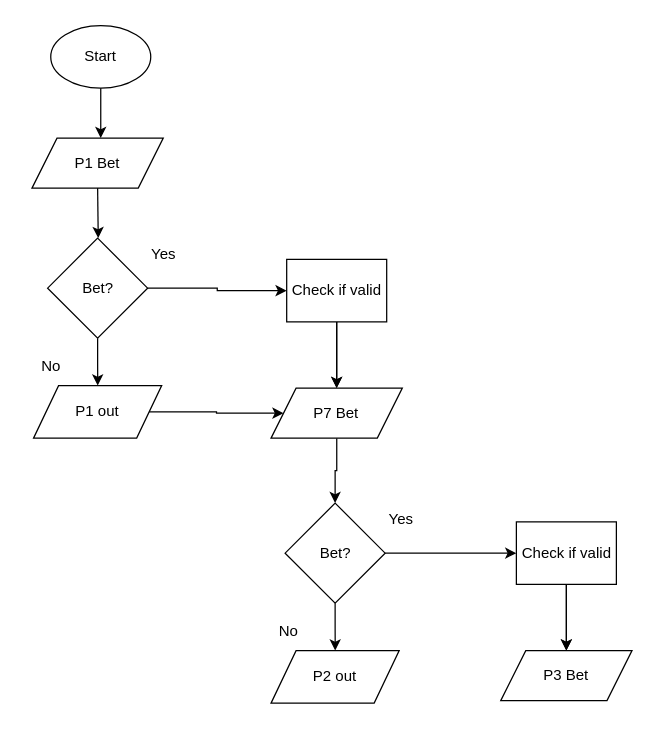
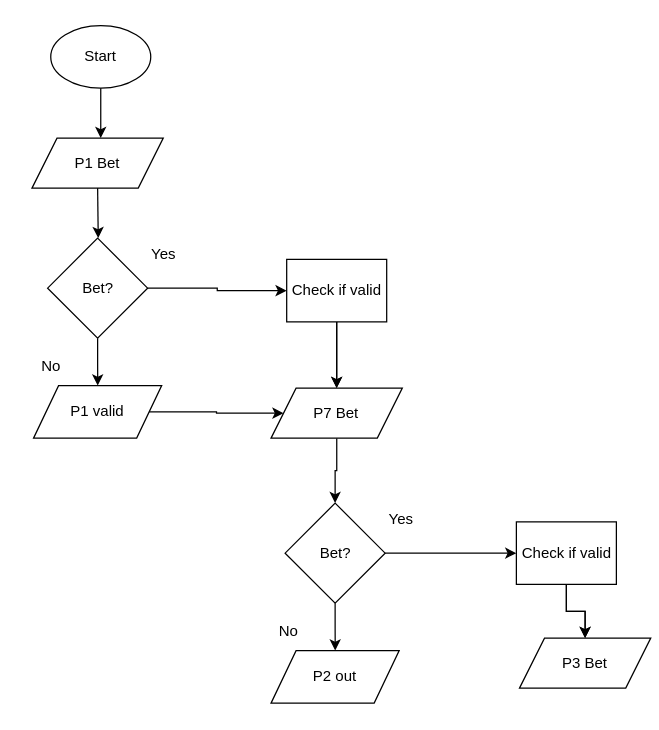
  <mxCell id="0" />
  <mxCell id="1" parent="0" />
  <mxCell id="2" value="Start" style="ellipse;whiteSpace=wrap;html=1;" vertex="1" parent="1"><mxGeometry x="40" y="20" width="80" height="50" as="geometry" /></mxCell>
  <mxCell id="3" value="" style="endArrow=classic;html=1;rounded=0;exitX=0.5;exitY=1;exitDx=0;exitDy=0;" edge="1" parent="1" source="2"><mxGeometry width="50" height="50" relative="1" as="geometry"><mxPoint x="60" y="120" as="sourcePoint" /><mxPoint x="80" y="110" as="targetPoint" /></mxGeometry></mxCell>
  <mxCell id="4" value="P1 Bet" style="shape=parallelogram;perimeter=parallelogramPerimeter;whiteSpace=wrap;html=1;fixedSize=1;" vertex="1" parent="1"><mxGeometry x="25" y="110" width="105" height="40" as="geometry" /></mxCell>
  <mxCell id="5" value="" style="edgeStyle=orthogonalEdgeStyle;rounded=0;orthogonalLoop=1;jettySize=auto;html=1;" edge="1" parent="1" source="7" target="10"><mxGeometry relative="1" as="geometry" /></mxCell>
  <mxCell id="6" style="edgeStyle=orthogonalEdgeStyle;rounded=0;orthogonalLoop=1;jettySize=auto;html=1;entryX=0;entryY=0.5;entryDx=0;entryDy=0;" edge="1" parent="1" source="7" target="17"><mxGeometry relative="1" as="geometry" /></mxCell>
  <mxCell id="7" value="Bet?" style="rhombus;whiteSpace=wrap;html=1;" vertex="1" parent="1"><mxGeometry x="37.5" y="190" width="80" height="80" as="geometry" /></mxCell>
  <mxCell id="8" value="" style="endArrow=classic;html=1;rounded=0;exitX=0.5;exitY=1;exitDx=0;exitDy=0;" edge="1" parent="1" source="4"><mxGeometry width="50" height="50" relative="1" as="geometry"><mxPoint x="150" y="140" as="sourcePoint" /><mxPoint x="78" y="190" as="targetPoint" /></mxGeometry></mxCell>
  <mxCell id="9" style="edgeStyle=orthogonalEdgeStyle;rounded=0;orthogonalLoop=1;jettySize=auto;html=1;" edge="1" parent="1" source="10" target="14"><mxGeometry relative="1" as="geometry" /></mxCell>
- <mxCell id="10" value="P1 out" style="shape=parallelogram;perimeter=parallelogramPerimeter;whiteSpace=wrap;html=1;fixedSize=1;" vertex="1" parent="1"><mxGeometry x="26.25" y="308" width="102.5" height="42" as="geometry" /></mxCell>
+ <mxCell id="10" value="P1 valid" style="shape=parallelogram;perimeter=parallelogramPerimeter;whiteSpace=wrap;html=1;fixedSize=1;" vertex="1" parent="1"><mxGeometry x="26.25" y="308" width="102.5" height="42" as="geometry" /></mxCell>
  <mxCell id="11" value="Yes" style="text;html=1;align=center;verticalAlign=middle;resizable=0;points=[];autosize=1;strokeColor=none;fillColor=none;" vertex="1" parent="1"><mxGeometry x="110" y="188" width="40" height="30" as="geometry" /></mxCell>
  <mxCell id="12" value="No" style="text;html=1;align=center;verticalAlign=middle;resizable=0;points=[];autosize=1;strokeColor=none;fillColor=none;" vertex="1" parent="1"><mxGeometry x="20" y="278" width="40" height="30" as="geometry" /></mxCell>
  <mxCell id="13" style="edgeStyle=orthogonalEdgeStyle;rounded=0;orthogonalLoop=1;jettySize=auto;html=1;entryX=0.5;entryY=0;entryDx=0;entryDy=0;" edge="1" parent="1" source="14" target="20"><mxGeometry relative="1" as="geometry" /></mxCell>
  <mxCell id="14" value="P7 Bet" style="shape=parallelogram;perimeter=parallelogramPerimeter;whiteSpace=wrap;html=1;fixedSize=1;" vertex="1" parent="1"><mxGeometry x="216.25" y="310" width="105" height="40" as="geometry" /></mxCell>
  <mxCell id="15" style="edgeStyle=orthogonalEdgeStyle;rounded=0;orthogonalLoop=1;jettySize=auto;html=1;entryX=0.5;entryY=0;entryDx=0;entryDy=0;" edge="1" parent="1" source="17" target="14"><mxGeometry relative="1" as="geometry" /></mxCell>
  <mxCell id="16" style="edgeStyle=orthogonalEdgeStyle;rounded=0;orthogonalLoop=1;jettySize=auto;html=1;entryX=0.5;entryY=0;entryDx=0;entryDy=0;" edge="1" parent="1" source="17" target="14"><mxGeometry relative="1" as="geometry" /></mxCell>
  <mxCell id="17" value="Check if valid" style="rounded=0;whiteSpace=wrap;html=1;" vertex="1" parent="1"><mxGeometry x="228.75" y="207" width="80" height="50" as="geometry" /></mxCell>
  <mxCell id="18" value="" style="edgeStyle=orthogonalEdgeStyle;rounded=0;orthogonalLoop=1;jettySize=auto;html=1;" edge="1" parent="1" source="20" target="21"><mxGeometry relative="1" as="geometry" /></mxCell>
  <mxCell id="19" style="edgeStyle=orthogonalEdgeStyle;rounded=0;orthogonalLoop=1;jettySize=auto;html=1;entryX=0;entryY=0.5;entryDx=0;entryDy=0;" edge="1" parent="1" source="20" target="27"><mxGeometry relative="1" as="geometry" /></mxCell>
  <mxCell id="20" value="Bet?" style="rhombus;whiteSpace=wrap;html=1;" vertex="1" parent="1"><mxGeometry x="227.5" y="402" width="80" height="80" as="geometry" /></mxCell>
  <mxCell id="21" value="P2 out" style="shape=parallelogram;perimeter=parallelogramPerimeter;whiteSpace=wrap;html=1;fixedSize=1;" vertex="1" parent="1"><mxGeometry x="216.25" y="520" width="102.5" height="42" as="geometry" /></mxCell>
  <mxCell id="22" value="Yes" style="text;html=1;align=center;verticalAlign=middle;resizable=0;points=[];autosize=1;strokeColor=none;fillColor=none;" vertex="1" parent="1"><mxGeometry x="300" y="400" width="40" height="30" as="geometry" /></mxCell>
  <mxCell id="23" value="No" style="text;html=1;align=center;verticalAlign=middle;resizable=0;points=[];autosize=1;strokeColor=none;fillColor=none;" vertex="1" parent="1"><mxGeometry x="210" y="490" width="40" height="30" as="geometry" /></mxCell>
- <mxCell id="24" value="P3 Bet" style="shape=parallelogram;perimeter=parallelogramPerimeter;whiteSpace=wrap;html=1;fixedSize=1;" vertex="1" parent="1"><mxGeometry x="400" y="520" width="105" height="40" as="geometry" /></mxCell>
+ <mxCell id="24" value="P3 Bet" style="shape=parallelogram;perimeter=parallelogramPerimeter;whiteSpace=wrap;html=1;fixedSize=1;" vertex="1" parent="1"><mxGeometry x="415" y="510" width="105" height="40" as="geometry" /></mxCell>
  <mxCell id="25" style="edgeStyle=orthogonalEdgeStyle;rounded=0;orthogonalLoop=1;jettySize=auto;html=1;entryX=0.5;entryY=0;entryDx=0;entryDy=0;" edge="1" parent="1" source="27" target="24"><mxGeometry relative="1" as="geometry" /></mxCell>
  <mxCell id="26" style="edgeStyle=orthogonalEdgeStyle;rounded=0;orthogonalLoop=1;jettySize=auto;html=1;entryX=0.5;entryY=0;entryDx=0;entryDy=0;" edge="1" parent="1" source="27" target="24"><mxGeometry relative="1" as="geometry" /></mxCell>
  <mxCell id="27" value="Check if valid" style="rounded=0;whiteSpace=wrap;html=1;" vertex="1" parent="1"><mxGeometry x="412.5" y="417" width="80" height="50" as="geometry" /></mxCell>
